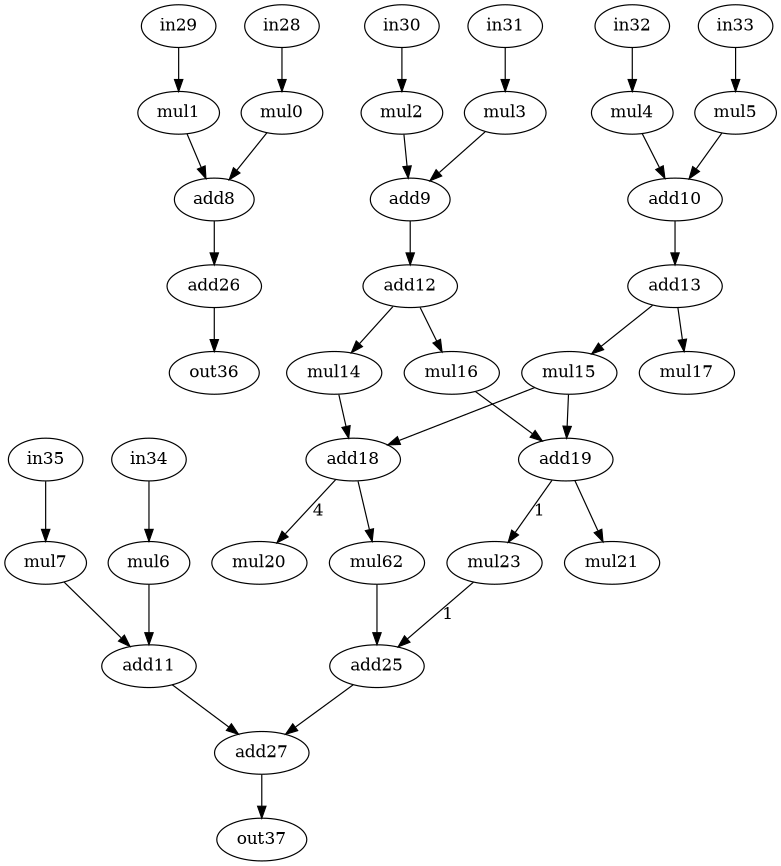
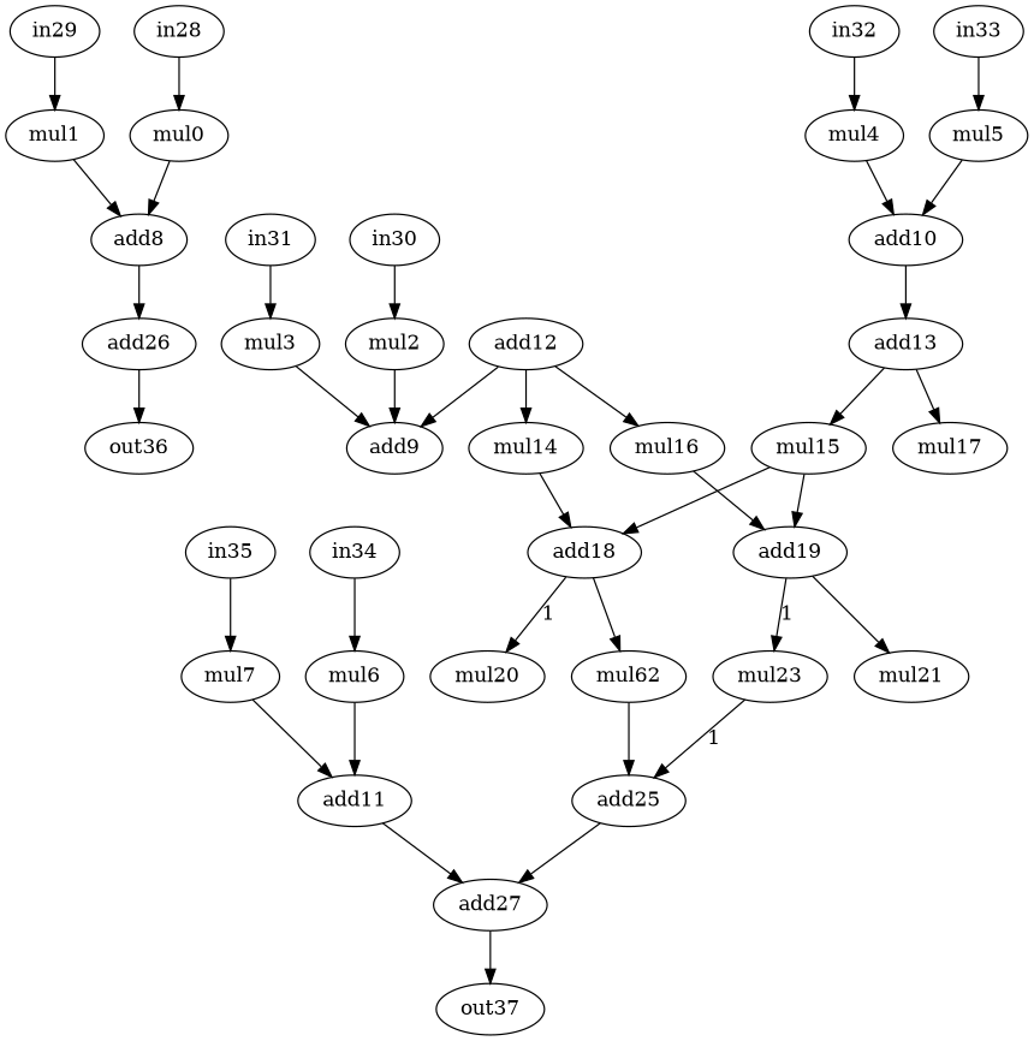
  strict digraph {
    node [alap=6 asap=1 op=muli]
    edge [port=0 w=0]
    n1 [label=mul0 value=2]
    n2 [alap=7 asap=2 label=add8 op=add]
    n3 [alap=8 asap=8 label=add26 op=add]
    n4 [label=mul1 value=2]
    n5 [alap=1 label=mul2 value=2]
    n6 [alap=2 asap=2 label=add9 op=add]
    n7 [alap=3 asap=3 label=add12 op=addi value=2]
    n8 [alap=1 label=mul3 value=2]
    n9 [alap=1 label=mul4 value=2]
    n10 [alap=2 asap=2 label=add10 op=add]
    n11 [alap=3 asap=3 label=add13 op=addi value=2]
    n12 [alap=1 label=mul5 value=2]
    n13 [label=mul6 value=2]
    n14 [alap=7 asap=2 label=add11 op=add]
    n15 [alap=8 asap=8 label=add27 op=add]
    n16 [label=mul7 value=2]
    n17 [alap=9 asap=9 label=out36 op=out]
    n18 [alap=4 asap=4 label=mul14 value=2]
    n19 [alap=4 asap=4 label=mul16 value=2]
    n20 [alap=4 asap=4 label=mul15 value=2]
    n21 [alap=4 asap=4 label=mul17 value=2]
    n22 [alap=9 asap=9 label=out37 op=out]
    n23 [alap=5 asap=5 label=add18 op=add]
    n24 [alap=5 asap=5 label=add19 op=add]
    n25 [asap=6 label=mul20 value=2]
    n26 [asap=6 label=mul62 value=2]
    n27 [asap=6 label=mul21 value=2]
    n28 [asap=6 label=mul23 value=2]
    n29 [alap=7 asap=7 label=add25 op=add]
    n30 [alap=5 asap=0 label=in28 op=in]
    n31 [alap=5 asap=0 label=in29 op=in]
    n32 [alap=0 asap=0 label=in30 op=in]
    n33 [alap=0 asap=0 label=in31 op=in]
    n34 [alap=0 asap=0 label=in32 op=in]
    n35 [alap=0 asap=0 label=in33 op=in]
    n36 [alap=5 asap=0 label=in34 op=in]
    n37 [alap=5 asap=0 label=in35 op=in]
    n1 -> n2
    n2 -> n3
    n3 -> n17
    n4 -> n2 [port=1]
    n5 -> n6
-   n6 -> n7
+   n7 -> n6
    n7 -> n18
    n7 -> n19
    n8 -> n6 [port=1]
    n9 -> n10
    n10 -> n11
    n11 -> n20
    n11 -> n21
    n12 -> n10 [port=1]
    n13 -> n14
    n14 -> n15
    n15 -> n22
    n16 -> n14 [port=1]
    n18 -> n23
    n19 -> n24
    n20 -> n23 [port=1]
    n20 -> n24 [port=1]
-   n23 -> n25 [label=4 w=1]
+   n23 -> n25 [label=1 w=1]
    n23 -> n26
    n24 -> n27
    n24 -> n28 [label=1 w=1]
    n26 -> n29
    n28 -> n29 [label=1 port=1 w=1]
    n29 -> n15 [port=1]
    n30 -> n1
    n31 -> n4
    n32 -> n5
    n33 -> n8
    n34 -> n9
    n35 -> n12
    n36 -> n13
    n37 -> n16
  }
